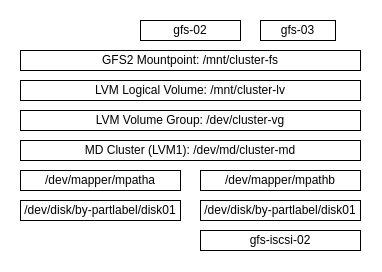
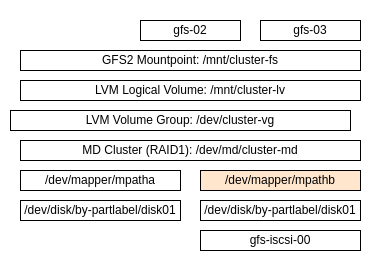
  <mxCell id="0" />
  <mxCell id="1" parent="0" />
- <mxCell id="2" value="gfs-iscsi-02" style="rounded=0;whiteSpace=wrap;html=1;" parent="1" vertex="1"><mxGeometry x="200" y="230" width="160" height="20" as="geometry" /></mxCell>
+ <mxCell id="2" value="gfs-iscsi-00" style="rounded=0;whiteSpace=wrap;html=1;" parent="1" vertex="1"><mxGeometry x="200" y="230" width="160" height="20" as="geometry" /></mxCell>
  <mxCell id="3" value="/dev/disk/by-partlabel/disk01" style="rounded=0;whiteSpace=wrap;html=1;" parent="1" vertex="1"><mxGeometry x="20" y="200" width="160" height="20" as="geometry" /></mxCell>
  <mxCell id="4" value="/dev/disk/by-partlabel/disk01" style="rounded=0;whiteSpace=wrap;html=1;" parent="1" vertex="1"><mxGeometry x="200" y="200" width="160" height="20" as="geometry" /></mxCell>
  <mxCell id="5" value="/dev/mapper/mpatha" style="rounded=0;whiteSpace=wrap;html=1;" parent="1" vertex="1"><mxGeometry x="20" y="170" width="160" height="20" as="geometry" /></mxCell>
- <mxCell id="6" value="/dev/mapper/mpathb" style="rounded=0;whiteSpace=wrap;html=1;" parent="1" vertex="1"><mxGeometry x="200" y="170" width="160" height="20" as="geometry" /></mxCell>
- <mxCell id="7" value="MD Cluster (LVM1): /dev/md/cluster-md" style="rounded=0;whiteSpace=wrap;html=1;" parent="1" vertex="1"><mxGeometry x="20" y="140" width="340" height="20" as="geometry" /></mxCell>
- <mxCell id="8" value="LVM Volume Group: /dev/cluster-vg" style="rounded=0;whiteSpace=wrap;html=1;" parent="1" vertex="1"><mxGeometry x="20" y="110" width="340" height="20" as="geometry" /></mxCell>
+ <mxCell id="6" value="/dev/mapper/mpathb" style="rounded=0;whiteSpace=wrap;html=1;fillColor=#ffe6cc;" parent="1" vertex="1"><mxGeometry x="200" y="170" width="160" height="20" as="geometry" /></mxCell>
+ <mxCell id="7" value="MD Cluster (RAID1): /dev/md/cluster-md" style="rounded=0;whiteSpace=wrap;html=1;" parent="1" vertex="1"><mxGeometry x="20" y="140" width="340" height="20" as="geometry" /></mxCell>
+ <mxCell id="8" value="LVM Volume Group: /dev/cluster-vg" style="rounded=0;whiteSpace=wrap;html=1;" parent="1" vertex="1"><mxGeometry x="10" y="110" width="340" height="20" as="geometry" /></mxCell>
  <mxCell id="9" value="LVM Logical Volume: /mnt/cluster-lv" style="rounded=0;whiteSpace=wrap;html=1;" parent="1" vertex="1"><mxGeometry x="20" y="80" width="340" height="20" as="geometry" /></mxCell>
  <mxCell id="10" value="GFS2 Mountpoint: /mnt/cluster-fs" style="rounded=0;whiteSpace=wrap;html=1;" parent="1" vertex="1"><mxGeometry x="20" y="50" width="340" height="20" as="geometry" /></mxCell>
- <mxCell id="11" value="gfs-03" style="rounded=0;whiteSpace=wrap;html=1;" parent="1" vertex="1"><mxGeometry x="260" y="20" width="75" height="20" as="geometry" /></mxCell>
+ <mxCell id="11" value="gfs-03" style="rounded=0;whiteSpace=wrap;html=1;" parent="1" vertex="1"><mxGeometry x="260" y="20" width="100" height="20" as="geometry" /></mxCell>
  <mxCell id="12" value="gfs-02" style="rounded=0;whiteSpace=wrap;html=1;" parent="1" vertex="1"><mxGeometry x="140" y="20" width="100" height="20" as="geometry" /></mxCell>
